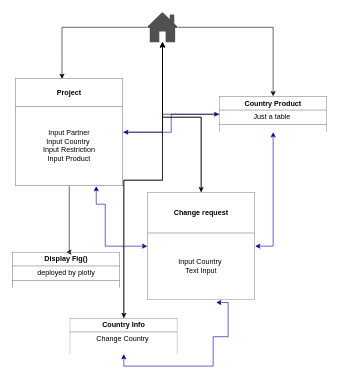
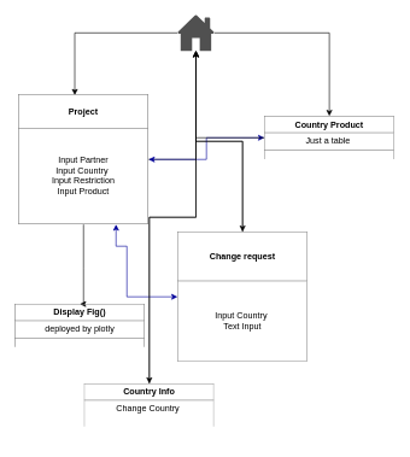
  <mxCell id="0" />
  <mxCell id="1" parent="0" />
  <mxCell id="2" style="edgeStyle=orthogonalEdgeStyle;rounded=0;orthogonalLoop=1;jettySize=auto;html=1;entryX=0.433;entryY=0.006;entryDx=0;entryDy=0;entryPerimeter=0;" parent="1" source="6" target="10" edge="1"><mxGeometry relative="1" as="geometry" /></mxCell>
  <mxCell id="3" style="edgeStyle=orthogonalEdgeStyle;rounded=0;orthogonalLoop=1;jettySize=auto;html=1;" parent="1" source="6" target="13" edge="1"><mxGeometry relative="1" as="geometry"><mxPoint x="455" y="45" as="targetPoint" /></mxGeometry></mxCell>
  <mxCell id="4" style="edgeStyle=orthogonalEdgeStyle;rounded=0;orthogonalLoop=1;jettySize=auto;html=1;entryX=0.5;entryY=0;entryDx=0;entryDy=0;" parent="1" source="6" target="17" edge="1"><mxGeometry relative="1" as="geometry"><mxPoint x="270.5" y="300" as="targetPoint" /></mxGeometry></mxCell>
  <mxCell id="5" style="edgeStyle=orthogonalEdgeStyle;rounded=0;orthogonalLoop=1;jettySize=auto;html=1;entryX=0.5;entryY=0;entryDx=0;entryDy=0;" edge="1" parent="1" source="6" target="20"><mxGeometry relative="1" as="geometry"><mxPoint x="225" y="560" as="targetPoint" /></mxGeometry></mxCell>
  <mxCell id="6" value="" style="sketch=0;pointerEvents=1;shadow=0;dashed=0;html=1;strokeColor=none;fillColor=#505050;labelPosition=center;verticalLabelPosition=bottom;verticalAlign=top;outlineConnect=0;align=center;shape=mxgraph.office.concepts.home;" parent="1" vertex="1"><mxGeometry x="245" y="20" width="51" height="50" as="geometry" /></mxCell>
  <mxCell id="7" style="edgeStyle=orthogonalEdgeStyle;rounded=0;orthogonalLoop=1;jettySize=auto;html=1;" parent="1" source="10" target="6" edge="1"><mxGeometry relative="1" as="geometry" /></mxCell>
  <mxCell id="8" style="edgeStyle=orthogonalEdgeStyle;rounded=0;orthogonalLoop=1;jettySize=auto;html=1;exitX=0.5;exitY=1;exitDx=0;exitDy=0;entryX=0.5;entryY=0;entryDx=0;entryDy=0;" parent="1" source="10" target="14" edge="1"><mxGeometry relative="1" as="geometry"><mxPoint x="115" y="370" as="targetPoint" /><Array as="points"><mxPoint x="115" y="370" /><mxPoint x="115" y="370" /></Array></mxGeometry></mxCell>
  <mxCell id="9" style="edgeStyle=orthogonalEdgeStyle;rounded=0;orthogonalLoop=1;jettySize=auto;html=1;strokeColor=#000099;entryX=0;entryY=0.5;entryDx=0;entryDy=0;startArrow=classic;startFill=1;" edge="1" parent="1" source="10" target="13"><mxGeometry relative="1" as="geometry"><mxPoint x="315" y="250" as="targetPoint" /></mxGeometry></mxCell>
  <mxCell id="10" value="&lt;table border=&quot;1&quot; width=&quot;100%&quot; height=&quot;100%&quot; cellpadding=&quot;4&quot; style=&quot;width:100%;height:100%;border-collapse:collapse;&quot;&gt;&lt;tbody&gt;&lt;tr&gt;&lt;th align=&quot;center&quot;&gt;Project&lt;/th&gt;&lt;/tr&gt;&lt;tr&gt;&lt;td align=&quot;center&quot;&gt;Input Partner&lt;br&gt;Input Country&amp;nbsp;&lt;br&gt;Input Restriction&lt;br&gt;Input Product&lt;/td&gt;&lt;/tr&gt;&lt;/tbody&gt;&lt;/table&gt;" style="text;html=1;whiteSpace=wrap;strokeColor=none;fillColor=none;overflow=fill;" parent="1" vertex="1"><mxGeometry x="25" y="130" width="180" height="180" as="geometry" /></mxCell>
  <mxCell id="11" style="edgeStyle=orthogonalEdgeStyle;rounded=0;orthogonalLoop=1;jettySize=auto;html=1;" parent="1" source="13" target="6" edge="1"><mxGeometry relative="1" as="geometry" /></mxCell>
- <mxCell id="12" style="edgeStyle=orthogonalEdgeStyle;rounded=0;orthogonalLoop=1;jettySize=auto;html=1;entryX=1;entryY=0.5;entryDx=0;entryDy=0;strokeColor=#000099;startArrow=classic;startFill=1;" edge="1" parent="1" source="13" target="17"><mxGeometry relative="1" as="geometry" /></mxCell>
  <mxCell id="13" value="&lt;table border=&quot;1&quot; width=&quot;100%&quot; height=&quot;100%&quot; cellpadding=&quot;4&quot; style=&quot;width:100%;height:100%;border-collapse:collapse;&quot;&gt;&lt;tbody&gt;&lt;tr&gt;&lt;th align=&quot;center&quot;&gt;&lt;b&gt;Country Product&lt;/b&gt;&lt;/th&gt;&lt;/tr&gt;&lt;tr&gt;&lt;td align=&quot;center&quot;&gt;Just a table&amp;nbsp;&lt;br&gt;&lt;/td&gt;&lt;/tr&gt;&lt;tr&gt;&lt;td align=&quot;center&quot;&gt;&lt;br&gt;&lt;/td&gt;&lt;/tr&gt;&lt;/tbody&gt;&lt;/table&gt;" style="text;html=1;whiteSpace=wrap;strokeColor=none;fillColor=none;overflow=fill;" parent="1" vertex="1"><mxGeometry x="365" y="160" width="180" height="60" as="geometry" /></mxCell>
  <mxCell id="14" value="&lt;table border=&quot;1&quot; width=&quot;100%&quot; height=&quot;100%&quot; cellpadding=&quot;4&quot; style=&quot;width:100%;height:100%;border-collapse:collapse;&quot;&gt;&lt;tbody&gt;&lt;tr&gt;&lt;th align=&quot;center&quot;&gt;Display Fig()&lt;/th&gt;&lt;/tr&gt;&lt;tr&gt;&lt;td align=&quot;center&quot;&gt;deployed by plotly&lt;/td&gt;&lt;/tr&gt;&lt;tr&gt;&lt;td align=&quot;center&quot;&gt;&lt;br&gt;&lt;/td&gt;&lt;/tr&gt;&lt;/tbody&gt;&lt;/table&gt;" style="text;html=1;whiteSpace=wrap;strokeColor=none;fillColor=none;overflow=fill;" parent="1" vertex="1"><mxGeometry x="20" y="420" width="180" height="60" as="geometry" /></mxCell>
  <mxCell id="15" style="edgeStyle=orthogonalEdgeStyle;rounded=0;orthogonalLoop=1;jettySize=auto;html=1;" edge="1" parent="1" source="17" target="6"><mxGeometry relative="1" as="geometry" /></mxCell>
  <mxCell id="16" style="edgeStyle=orthogonalEdgeStyle;rounded=0;orthogonalLoop=1;jettySize=auto;html=1;entryX=0.75;entryY=1;entryDx=0;entryDy=0;strokeColor=#000099;startArrow=classic;startFill=1;" edge="1" parent="1" source="17" target="10"><mxGeometry relative="1" as="geometry"><Array as="points"><mxPoint x="175" y="410" /><mxPoint x="175" y="340" /><mxPoint x="160" y="340" /></Array></mxGeometry></mxCell>
  <mxCell id="17" value="&lt;table border=&quot;1&quot; width=&quot;100%&quot; height=&quot;100%&quot; cellpadding=&quot;4&quot; style=&quot;width:100%;height:100%;border-collapse:collapse;&quot;&gt;&lt;tbody&gt;&lt;tr&gt;&lt;th align=&quot;center&quot;&gt;Change request&lt;/th&gt;&lt;/tr&gt;&lt;tr&gt;&lt;td align=&quot;center&quot;&gt;Input Country&amp;nbsp;&lt;br&gt;Text Input&lt;/td&gt;&lt;/tr&gt;&lt;/tbody&gt;&lt;/table&gt;" style="text;html=1;whiteSpace=wrap;strokeColor=none;fillColor=none;overflow=fill;" parent="1" vertex="1"><mxGeometry x="245" y="320" width="180" height="180" as="geometry" /></mxCell>
  <mxCell id="18" style="edgeStyle=orthogonalEdgeStyle;rounded=0;orthogonalLoop=1;jettySize=auto;html=1;" edge="1" parent="1" source="20" target="6"><mxGeometry relative="1" as="geometry" /></mxCell>
- <mxCell id="19" style="edgeStyle=orthogonalEdgeStyle;rounded=0;orthogonalLoop=1;jettySize=auto;html=1;entryX=0.639;entryY=1.022;entryDx=0;entryDy=0;entryPerimeter=0;startArrow=classic;startFill=1;strokeColor=#000099;" edge="1" parent="1" source="20" target="17"><mxGeometry relative="1" as="geometry"><mxPoint x="405" y="560" as="targetPoint" /><Array as="points"><mxPoint x="206" y="610" /><mxPoint x="355" y="610" /><mxPoint x="355" y="561" /><mxPoint x="380" y="561" /></Array></mxGeometry></mxCell>
  <mxCell id="20" value="&lt;table border=&quot;1&quot; width=&quot;100%&quot; height=&quot;100%&quot; cellpadding=&quot;4&quot; style=&quot;width:100%;height:100%;border-collapse:collapse;&quot;&gt;&lt;tbody&gt;&lt;tr&gt;&lt;th align=&quot;center&quot;&gt;Country Info&lt;/th&gt;&lt;/tr&gt;&lt;tr&gt;&lt;td align=&quot;center&quot;&gt;Change Country&amp;nbsp;&lt;br&gt;&lt;br&gt;&lt;/td&gt;&lt;/tr&gt;&lt;/tbody&gt;&lt;/table&gt;" style="text;html=1;whiteSpace=wrap;strokeColor=none;fillColor=none;overflow=fill;" vertex="1" parent="1"><mxGeometry x="116" y="530" width="180" height="60" as="geometry" /></mxCell>
